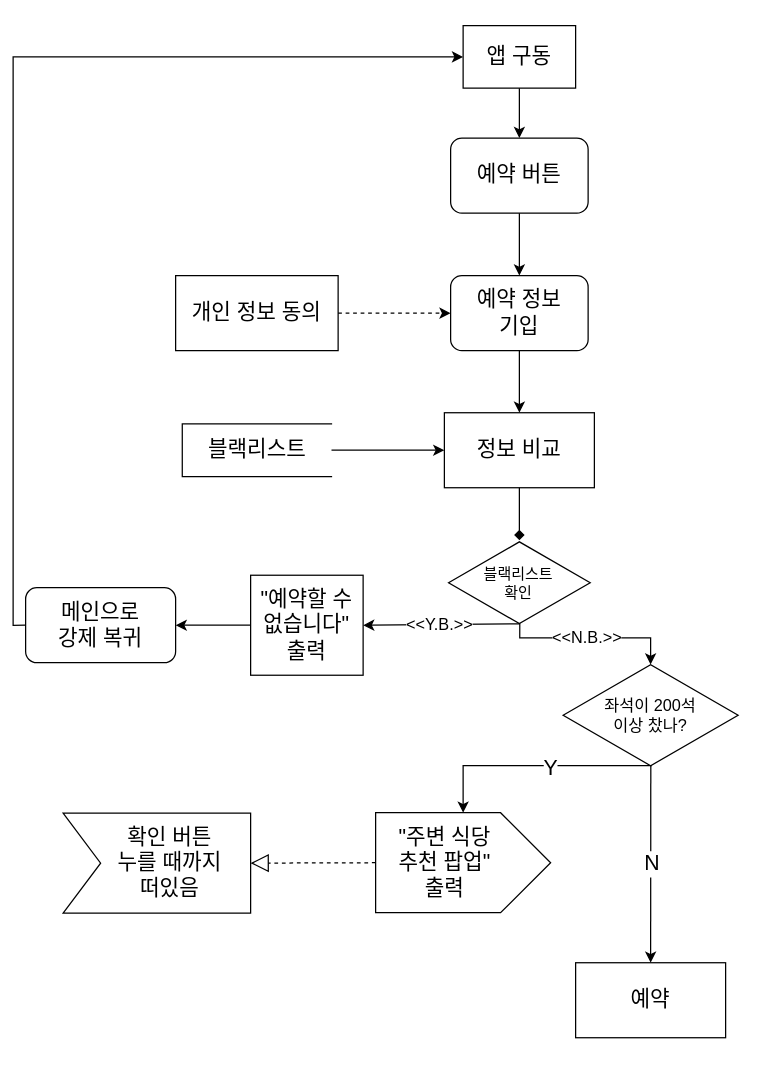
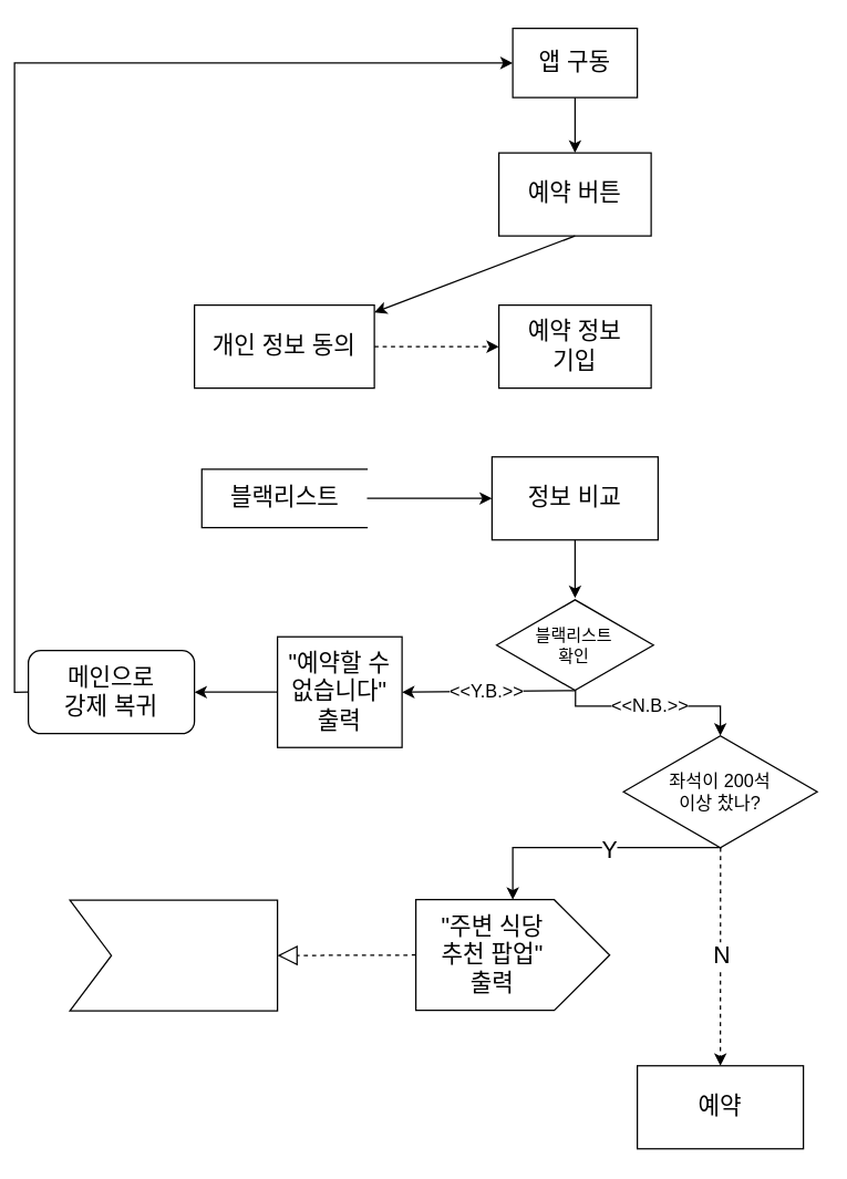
  <mxCell id="0" />
  <mxCell id="1" parent="0" />
  <mxCell id="2" value="앱 구동" style="rounded=0;whiteSpace=wrap;html=1;fontSize=17;" vertex="1" parent="1"><mxGeometry x="370" y="20" width="90" height="50" as="geometry" /></mxCell>
- <mxCell id="3" value="예약 버튼" style="whiteSpace=wrap;html=1;fontSize=17;rounded=1;" vertex="1" parent="1"><mxGeometry x="360" y="110" width="110" height="60" as="geometry" /></mxCell>
- <mxCell id="4" value="예약 정보&lt;br&gt;기입" style="whiteSpace=wrap;html=1;fontSize=17;rounded=1;" vertex="1" parent="1"><mxGeometry x="360" y="220" width="110" height="60" as="geometry" /></mxCell>
+ <mxCell id="3" value="예약 버튼" style="rounded=0;whiteSpace=wrap;html=1;fontSize=17;" vertex="1" parent="1"><mxGeometry x="360" y="110" width="110" height="60" as="geometry" /></mxCell>
+ <mxCell id="4" value="예약 정보&lt;br&gt;기입" style="rounded=0;whiteSpace=wrap;html=1;fontSize=17;" vertex="1" parent="1"><mxGeometry x="360" y="220" width="110" height="60" as="geometry" /></mxCell>
  <mxCell id="5" value="개인 정보 동의" style="rounded=0;whiteSpace=wrap;html=1;fontSize=17;" vertex="1" parent="1"><mxGeometry x="140" y="220" width="130" height="60" as="geometry" /></mxCell>
  <mxCell id="6" value="" style="endArrow=classic;html=1;rounded=0;fontSize=17;entryX=0.5;entryY=0;entryDx=0;entryDy=0;exitX=0.5;exitY=1;exitDx=0;exitDy=0;" edge="1" parent="1" source="2" target="3"><mxGeometry width="50" height="50" relative="1" as="geometry"><mxPoint x="430" y="130" as="sourcePoint" /><mxPoint x="480" y="80" as="targetPoint" /></mxGeometry></mxCell>
- <mxCell id="7" value="" style="endArrow=classic;html=1;rounded=0;fontSize=17;entryX=0.5;entryY=0;entryDx=0;entryDy=0;exitX=0.5;exitY=1;exitDx=0;exitDy=0;" edge="1" parent="1" source="3" target="4"><mxGeometry width="50" height="50" relative="1" as="geometry"><mxPoint x="490" y="230" as="sourcePoint" /><mxPoint x="540" y="180" as="targetPoint" /></mxGeometry></mxCell>
+ <mxCell id="7" value="" style="endArrow=classic;html=1;rounded=0;fontSize=17;exitX=0.5;exitY=1;exitDx=0;exitDy=0;" edge="1" parent="1" source="3" target="5"><mxGeometry width="50" height="50" relative="1" as="geometry"><mxPoint x="490" y="230" as="sourcePoint" /><mxPoint x="540" y="180" as="targetPoint" /></mxGeometry></mxCell>
  <mxCell id="8" value="" style="endArrow=classic;html=1;rounded=0;fontSize=17;entryX=0;entryY=0.5;entryDx=0;entryDy=0;exitX=1;exitY=0.5;exitDx=0;exitDy=0;dashed=1;" edge="1" parent="1" source="5" target="4"><mxGeometry width="50" height="50" relative="1" as="geometry"><mxPoint x="294" y="390" as="sourcePoint" /><mxPoint x="294" y="300" as="targetPoint" /></mxGeometry></mxCell>
  <mxCell id="9" value="정보 비교" style="rounded=0;whiteSpace=wrap;html=1;fontSize=17;" vertex="1" parent="1"><mxGeometry x="355" y="329.69" width="120" height="60" as="geometry" /></mxCell>
  <mxCell id="10" value="" style="shape=partialRectangle;whiteSpace=wrap;html=1;bottom=1;right=1;left=1;top=0;fillColor=none;routingCenterX=-0.5;fontSize=17;rotation=90;" vertex="1" parent="1"><mxGeometry x="183.92" y="300" width="42.18" height="119.38" as="geometry" /></mxCell>
  <mxCell id="11" value="블랙리스트" style="text;html=1;align=center;verticalAlign=middle;resizable=0;points=[];autosize=1;strokeColor=none;fillColor=none;fontSize=17;" vertex="1" parent="1"><mxGeometry x="155" y="344.69" width="100" height="30" as="geometry" /></mxCell>
  <mxCell id="12" value="" style="endArrow=classic;html=1;rounded=0;fontSize=17;entryX=0;entryY=0.5;entryDx=0;entryDy=0;exitX=0.5;exitY=0;exitDx=0;exitDy=0;" edge="1" parent="1" source="10" target="9"><mxGeometry width="50" height="50" relative="1" as="geometry"><mxPoint x="280" y="379.69" as="sourcePoint" /><mxPoint x="330" y="329.69" as="targetPoint" /></mxGeometry></mxCell>
  <mxCell id="13" value="&lt;div style=&quot;font-size: 12px;&quot;&gt;블랙리스트&lt;/div&gt;&lt;div style=&quot;font-size: 12px;&quot;&gt;확인&lt;/div&gt;" style="html=1;whiteSpace=wrap;aspect=fixed;shape=isoRectangle;fontSize=12;align=center;" vertex="1" parent="1"><mxGeometry x="358.33" y="431.69" width="113.33" height="68" as="geometry" /></mxCell>
- <mxCell id="14" value="" style="endArrow=classic;html=1;rounded=0;fontSize=17;entryX=0.5;entryY=0;entryDx=0;entryDy=0;exitX=0.5;exitY=1;exitDx=0;exitDy=0;" edge="1" parent="1" source="4" target="9"><mxGeometry width="50" height="50" relative="1" as="geometry"><mxPoint x="520" y="360" as="sourcePoint" /><mxPoint x="540" y="390" as="targetPoint" /></mxGeometry></mxCell>
- <mxCell id="15" value="" style="endArrow=diamond;html=1;rounded=0;fontSize=17;exitX=0.5;exitY=1;exitDx=0;exitDy=0;" edge="1" parent="1" source="9" target="13"><mxGeometry width="50" height="50" relative="1" as="geometry"><mxPoint x="510" y="329.69" as="sourcePoint" /><mxPoint x="470" y="439.69" as="targetPoint" /></mxGeometry></mxCell>
+ <mxCell id="15" value="" style="endArrow=classic;html=1;rounded=0;fontSize=17;exitX=0.5;exitY=1;exitDx=0;exitDy=0;" edge="1" parent="1" source="9" target="13"><mxGeometry width="50" height="50" relative="1" as="geometry"><mxPoint x="510" y="329.69" as="sourcePoint" /><mxPoint x="470" y="439.69" as="targetPoint" /></mxGeometry></mxCell>
  <mxCell id="16" value="&quot;예약할 수 없습니다&quot; 출력" style="rounded=0;whiteSpace=wrap;html=1;fontSize=17;" vertex="1" parent="1"><mxGeometry x="200" y="459.69" width="90" height="80" as="geometry" /></mxCell>
  <mxCell id="17" value="메인으로 &lt;br&gt;강제 복귀" style="whiteSpace=wrap;html=1;fontSize=17;rounded=1;" vertex="1" parent="1"><mxGeometry x="20" y="469.69" width="120" height="60" as="geometry" /></mxCell>
  <mxCell id="18" value="" style="endArrow=classic;html=1;rounded=0;fontSize=17;entryX=1;entryY=0.5;entryDx=0;entryDy=0;exitX=0;exitY=0.5;exitDx=0;exitDy=0;" edge="1" parent="1" source="16" target="17"><mxGeometry width="50" height="50" relative="1" as="geometry"><mxPoint x="133.92" y="520" as="sourcePoint" /><mxPoint x="183.92" y="470" as="targetPoint" /></mxGeometry></mxCell>
  <mxCell id="19" value="" style="endArrow=classic;html=1;rounded=0;fontSize=17;exitX=0;exitY=0.5;exitDx=0;exitDy=0;entryX=0;entryY=0.5;entryDx=0;entryDy=0;edgeStyle=orthogonalEdgeStyle;" edge="1" parent="1" source="17" target="2"><mxGeometry width="50" height="50" relative="1" as="geometry"><mxPoint x="-90" y="440" as="sourcePoint" /><mxPoint x="-40" y="390" as="targetPoint" /></mxGeometry></mxCell>
  <mxCell id="20" value="좌석이 200석&lt;br style=&quot;font-size: 13px;&quot;&gt;이상 찼나?" style="html=1;whiteSpace=wrap;aspect=fixed;shape=isoRectangle;fontSize=13;" vertex="1" parent="1"><mxGeometry x="450" y="529.69" width="140" height="84" as="geometry" /></mxCell>
  <mxCell id="21" value="" style="endArrow=classic;html=1;rounded=0;fontSize=17;entryX=1;entryY=0.5;entryDx=0;entryDy=0;exitX=0.502;exitY=0.984;exitDx=0;exitDy=0;exitPerimeter=0;" edge="1" parent="1" source="13" target="16"><mxGeometry width="50" height="50" relative="1" as="geometry"><mxPoint x="330" y="549.69" as="sourcePoint" /><mxPoint x="380" y="499.69" as="targetPoint" /></mxGeometry></mxCell>
  <mxCell id="22" value="&amp;lt;&amp;lt;Y.B.&amp;gt;&amp;gt;" style="edgeLabel;html=1;align=center;verticalAlign=middle;resizable=0;points=[];fontSize=13;" vertex="1" connectable="0" parent="21"><mxGeometry x="-0.166" relative="1" as="geometry"><mxPoint x="-13" y="-1" as="offset" /></mxGeometry></mxCell>
  <mxCell id="23" value="" style="endArrow=classic;html=1;rounded=0;fontSize=17;exitX=0.503;exitY=0.978;exitDx=0;exitDy=0;exitPerimeter=0;edgeStyle=orthogonalEdgeStyle;entryX=0.5;entryY=0.017;entryDx=0;entryDy=0;entryPerimeter=0;" edge="1" parent="1" source="13" target="20"><mxGeometry width="50" height="50" relative="1" as="geometry"><mxPoint x="473.33" y="519.69" as="sourcePoint" /><mxPoint x="523.33" y="469.69" as="targetPoint" /><Array as="points"><mxPoint x="415" y="509.69" /><mxPoint x="520" y="509.69" /></Array></mxGeometry></mxCell>
  <mxCell id="24" value="&amp;lt;&amp;lt;N.B.&amp;gt;&amp;gt;" style="edgeLabel;html=1;align=center;verticalAlign=middle;resizable=0;points=[];fontSize=13;" vertex="1" connectable="0" parent="23"><mxGeometry x="-0.243" relative="1" as="geometry"><mxPoint x="13" y="-1" as="offset" /></mxGeometry></mxCell>
  <mxCell id="25" value="" style="shape=offPageConnector;whiteSpace=wrap;html=1;fontSize=13;rotation=-90;size=0.286;" vertex="1" parent="1"><mxGeometry x="330" y="619.69" width="80" height="140" as="geometry" /></mxCell>
  <mxCell id="26" value="&quot;주변 식당&lt;br style=&quot;font-size: 17px;&quot;&gt;추천 팝업&quot;&lt;br style=&quot;font-size: 17px;&quot;&gt;출력" style="text;html=1;align=center;verticalAlign=middle;resizable=0;points=[];autosize=1;strokeColor=none;fillColor=none;fontSize=17;" vertex="1" parent="1"><mxGeometry x="310" y="654.69" width="90" height="70" as="geometry" /></mxCell>
  <mxCell id="27" value="" style="edgeStyle=orthogonalEdgeStyle;elbow=horizontal;endArrow=classic;html=1;rounded=0;fontSize=17;exitX=0.506;exitY=0.98;exitDx=0;exitDy=0;exitPerimeter=0;entryX=1;entryY=0.5;entryDx=0;entryDy=0;" edge="1" parent="1" source="20" target="25"><mxGeometry width="50" height="50" relative="1" as="geometry"><mxPoint x="310" y="609.69" as="sourcePoint" /><mxPoint x="350" y="629.69" as="targetPoint" /></mxGeometry></mxCell>
  <mxCell id="28" value="Y" style="edgeLabel;html=1;align=center;verticalAlign=middle;resizable=0;points=[];fontSize=17;" vertex="1" connectable="0" parent="27"><mxGeometry x="-0.074" relative="1" as="geometry"><mxPoint x="6" y="2" as="offset" /></mxGeometry></mxCell>
- <mxCell id="29" value="" style="endArrow=classic;html=1;rounded=0;fontSize=17;entryX=0.5;entryY=0;entryDx=0;entryDy=0;exitX=0.501;exitY=0.98;exitDx=0;exitDy=0;exitPerimeter=0;" edge="1" parent="1" source="20" target="31"><mxGeometry width="50" height="50" relative="1" as="geometry"><mxPoint x="530" y="619.69" as="sourcePoint" /><mxPoint x="530" y="669.69" as="targetPoint" /></mxGeometry></mxCell>
+ <mxCell id="29" value="" style="endArrow=classic;html=1;rounded=0;fontSize=17;entryX=0.5;entryY=0;entryDx=0;entryDy=0;exitX=0.501;exitY=0.98;exitDx=0;exitDy=0;exitPerimeter=0;dashed=1;" edge="1" parent="1" source="20" target="31"><mxGeometry width="50" height="50" relative="1" as="geometry"><mxPoint x="530" y="619.69" as="sourcePoint" /><mxPoint x="530" y="669.69" as="targetPoint" /></mxGeometry></mxCell>
  <mxCell id="30" value="N" style="edgeLabel;html=1;align=center;verticalAlign=middle;resizable=0;points=[];fontSize=17;" vertex="1" connectable="0" parent="29"><mxGeometry x="-0.126" y="1" relative="1" as="geometry"><mxPoint x="-1" y="9" as="offset" /></mxGeometry></mxCell>
  <mxCell id="31" value="예약" style="rounded=0;whiteSpace=wrap;html=1;fontSize=17;" vertex="1" parent="1"><mxGeometry x="460" y="769.69" width="120" height="60" as="geometry" /></mxCell>
  <mxCell id="32" value="" style="html=1;shadow=0;dashed=0;align=center;verticalAlign=middle;shape=mxgraph.arrows2.arrow;dy=0;dx=0;notch=30;fontSize=17;" vertex="1" parent="1"><mxGeometry x="50" y="650" width="150" height="80" as="geometry" /></mxCell>
- <mxCell id="33" value="확인 버튼&lt;br&gt;누를 때까지&lt;br&gt;떠있음" style="text;html=1;align=center;verticalAlign=middle;resizable=0;points=[];autosize=1;strokeColor=none;fillColor=none;fontSize=17;" vertex="1" parent="1"><mxGeometry x="80" y="654.69" width="110" height="70" as="geometry" /></mxCell>
  <mxCell id="34" value="" style="endArrow=block;dashed=1;endFill=0;endSize=12;html=1;rounded=0;fontSize=17;exitX=0.5;exitY=0;exitDx=0;exitDy=0;entryX=1;entryY=0.5;entryDx=0;entryDy=0;entryPerimeter=0;" edge="1" parent="1" source="25" target="32"><mxGeometry width="160" relative="1" as="geometry"><mxPoint x="140" y="790" as="sourcePoint" /><mxPoint x="300" y="790" as="targetPoint" /></mxGeometry></mxCell>
